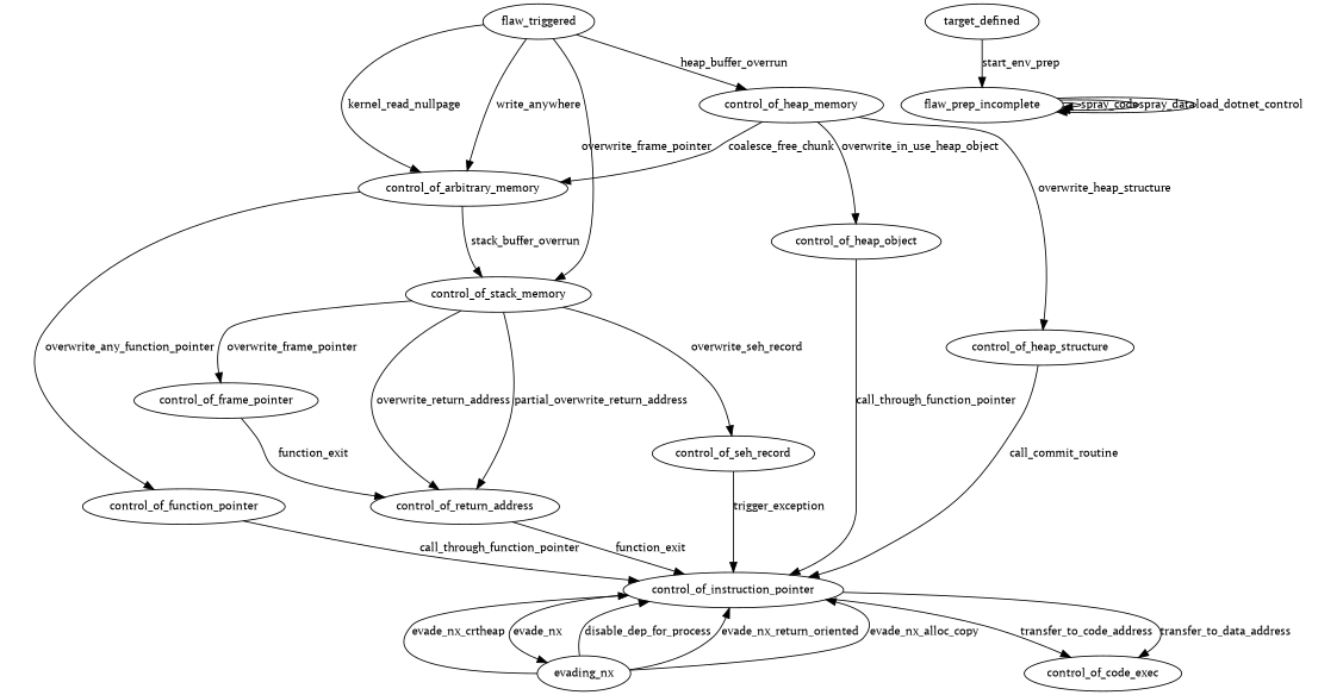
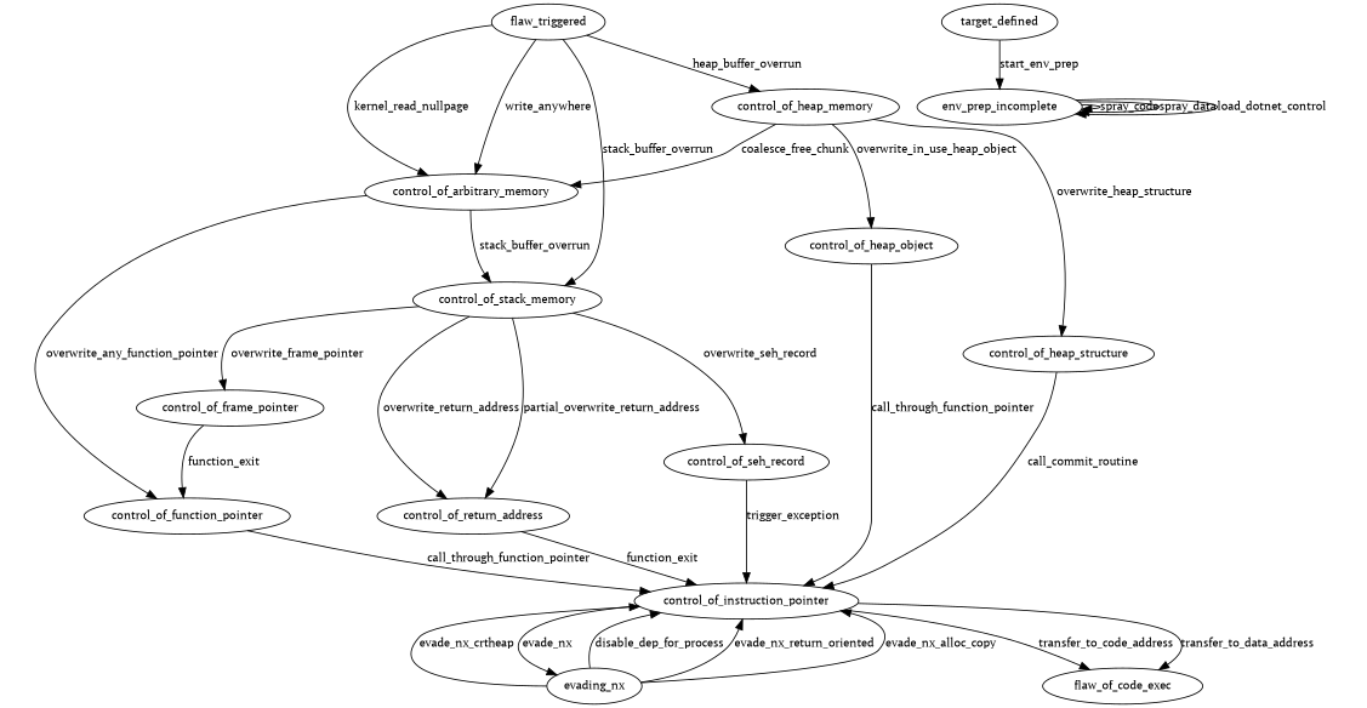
  digraph {
    fontname="PT Serif"
    node [fontname="PT Serif" fontsize=12]
    edge [fontname="PT Serif" fontsize=12]
    n1 [label=control_of_frame_pointer]
    n2 [label=control_of_return_address]
    n3 [label=control_of_instruction_pointer]
    n4 [label=control_of_function_pointer]
    n5 [label=evading_nx]
-   n6 [label=control_of_code_exec]
+   n6 [label=flaw_of_code_exec]
    n7 [label=flaw_triggered]
    n8 [label=control_of_arbitrary_memory]
    n9 [label=control_of_stack_memory]
    n10 [label=control_of_heap_memory]
    n11 [label=control_of_seh_record]
    n12 [label=control_of_heap_object]
    n13 [label=control_of_heap_structure]
-   n14 [label=flaw_prep_incomplete]
+   n14 [label=env_prep_incomplete]
    n15 [label=target_defined]
-   n1 -> n2 [label=function_exit]
+   n1 -> n4 [label=function_exit]
    n2 -> n3 [label=function_exit]
    n3 -> n5 [label=evade_nx]
    n3 -> n6 [label=transfer_to_code_address]
    n3 -> n6 [label=transfer_to_data_address]
    n4 -> n3 [label=call_through_function_pointer]
    n5 -> n3 [label=disable_dep_for_process]
    n5 -> n3 [label=evade_nx_return_oriented]
    n5 -> n3 [label=evade_nx_alloc_copy]
    n5 -> n3 [label=evade_nx_crtheap]
    n7 -> n8 [label=kernel_read_nullpage]
    n7 -> n8 [label=write_anywhere]
-   n7 -> n9 [label=overwrite_frame_pointer]
+   n7 -> n9 [label=stack_buffer_overrun]
    n7 -> n10 [label=heap_buffer_overrun]
    n8 -> n4 [label=overwrite_any_function_pointer]
    n8 -> n9 [label=stack_buffer_overrun]
    n9 -> n1 [label=overwrite_frame_pointer]
    n9 -> n2 [label=overwrite_return_address]
    n9 -> n2 [label=partial_overwrite_return_address]
    n9 -> n11 [label=overwrite_seh_record]
    n10 -> n8 [label=coalesce_free_chunk]
    n10 -> n12 [label=overwrite_in_use_heap_object]
    n10 -> n13 [label=overwrite_heap_structure]
    n11 -> n3 [label=trigger_exception]
    n12 -> n3 [label=call_through_function_pointer]
    n13 -> n3 [label=call_commit_routine]
    n14 -> n14 [label=spray_code]
    n14 -> n14 [label=spray_data]
    n14 -> n14 [label=load_dotnet_control]
    n15 -> n14 [label=start_env_prep]
  }
